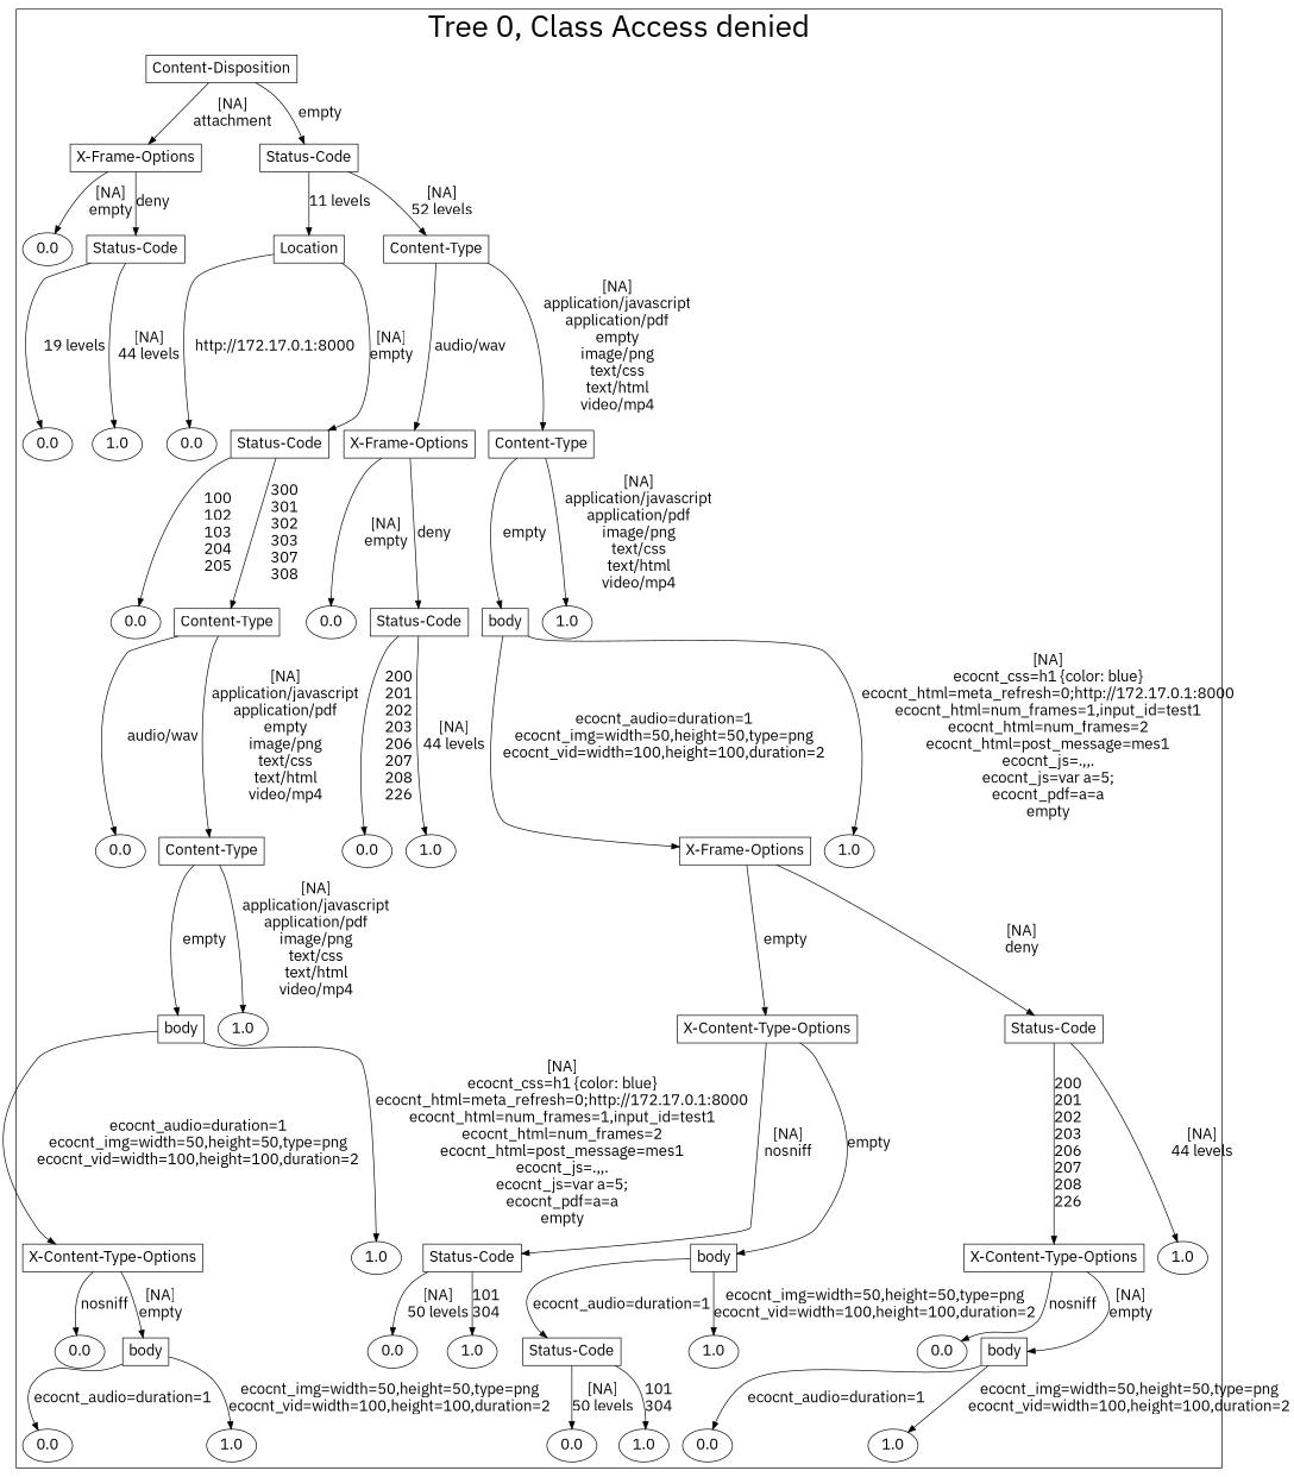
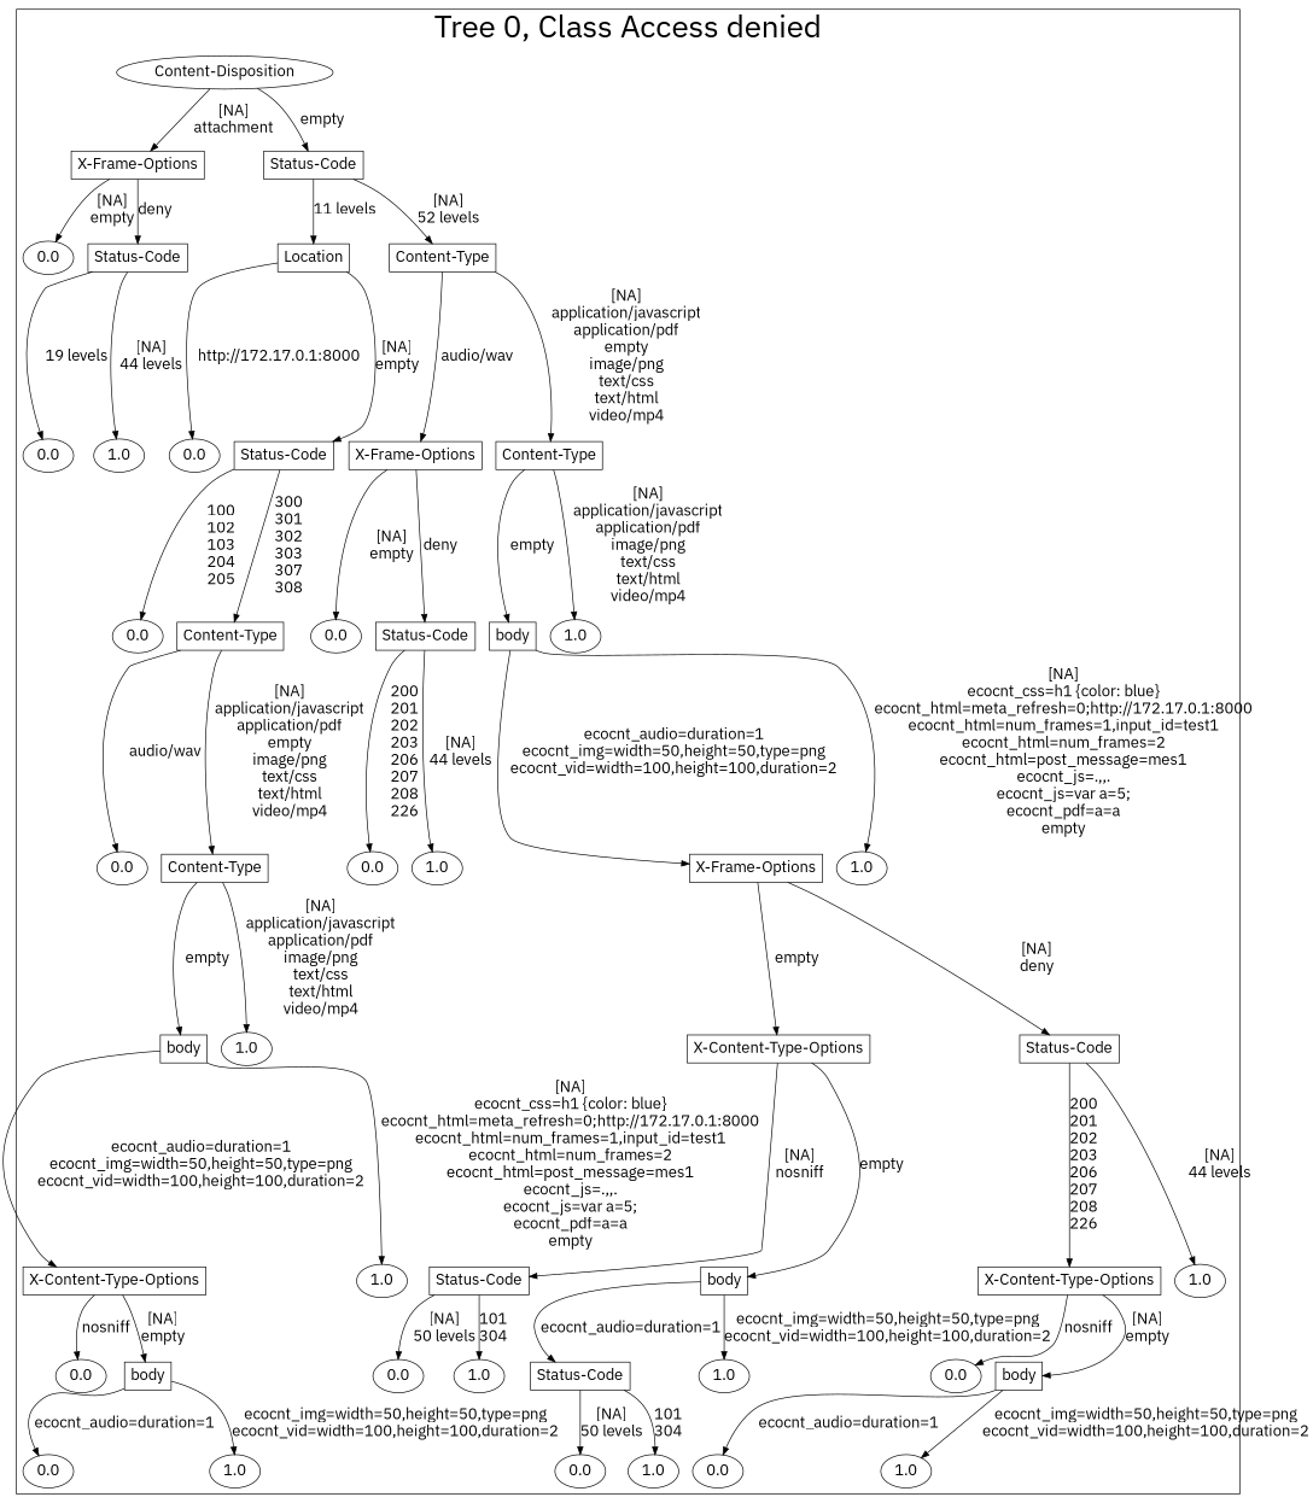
  digraph {
    fontname="IBM Plex Sans"
    node [fontsize=20 fontname="IBM Plex Sans"]
    edge [fontsize=20 fontname="IBM Plex Sans"]
-   n1 [label="Content-Disposition" shape=box]
+   n1 [label="Content-Disposition" shape=ellipse]
    n2 [label="X-Frame-Options" shape=box]
    n3 [label="Status-Code" shape=box]
    n4 [label=0.0]
    n5 [label="Status-Code" shape=box]
    n6 [label=Location shape=box]
    n7 [label="Content-Type" shape=box]
    n8 [label=0.0]
    n9 [label=1.0]
    n10 [label=0.0]
    n11 [label="Status-Code" shape=box]
    n12 [label="X-Frame-Options" shape=box]
    n13 [label="Content-Type" shape=box]
    n14 [label=0.0]
    n15 [label="Content-Type" shape=box]
    n16 [label=0.0]
    n17 [label="Status-Code" shape=box]
    n18 [label=body shape=box]
    n19 [label=1.0]
    n20 [label=0.0]
    n21 [label="Content-Type" shape=box]
    n22 [label=0.0]
    n23 [label=1.0]
    n24 [label="X-Frame-Options" shape=box]
    n25 [label=1.0]
    n26 [label=body shape=box]
    n27 [label=1.0]
    n28 [label="X-Content-Type-Options" shape=box]
    n29 [label="Status-Code" shape=box]
    n30 [label="X-Content-Type-Options" shape=box]
    n31 [label=1.0]
    n32 [label="Status-Code" shape=box]
    n33 [label=body shape=box]
    n34 [label="X-Content-Type-Options" shape=box]
    n35 [label=1.0]
    n36 [label=0.0]
    n37 [label=body shape=box]
    n38 [label=0.0]
    n39 [label=1.0]
    n40 [label="Status-Code" shape=box]
    n41 [label=1.0]
    n42 [label=0.0]
    n43 [label=body shape=box]
    n44 [label=0.0]
    n45 [label=1.0]
    n46 [label=0.0]
    n47 [label=1.0]
    n48 [label=0.0]
    n49 [label=1.0]
    subgraph cluster_1 {
      fontsize=40
      label="Tree 0, Class Access denied"
      subgraph sub_2 {
        fontsize=40
        label="Tree 0, Class Access denied"
        n1
      }
      subgraph sub_3 {
        fontsize=40
        label="Tree 0, Class Access denied"
        n2
        n3
      }
      subgraph sub_4 {
        fontsize=40
        label="Tree 0, Class Access denied"
        n4
        n5
        n6
        n7
      }
      subgraph sub_5 {
        fontsize=40
        label="Tree 0, Class Access denied"
        n8
        n9
        n10
        n11
        n12
        n13
      }
      subgraph sub_6 {
        fontsize=40
        label="Tree 0, Class Access denied"
        n14
        n15
        n16
        n17
        n18
        n19
      }
      subgraph sub_7 {
        fontsize=40
        label="Tree 0, Class Access denied"
        n20
        n21
        n22
        n23
        n24
        n25
      }
      subgraph sub_8 {
        fontsize=40
        label="Tree 0, Class Access denied"
        n26
        n27
        n28
        n29
      }
      subgraph sub_9 {
        fontsize=40
        label="Tree 0, Class Access denied"
        n30
        n31
        n32
        n33
        n34
        n35
      }
      subgraph sub_10 {
        fontsize=40
        label="Tree 0, Class Access denied"
        n36
        n37
        n38
        n39
        n40
        n41
        n42
        n43
      }
      subgraph sub_11 {
        fontsize=40
        label="Tree 0, Class Access denied"
        n44
        n45
        n46
        n47
        n48
        n49
      }
    }
    n1 -> n2 [label="[NA]\nattachment\n"]
    n1 -> n3 [label="empty\n"]
    n2 -> n4 [label="[NA]\nempty\n"]
    n2 -> n5 [label="deny\n"]
    n3 -> n6 [label="11 levels\n"]
    n3 -> n7 [label="[NA]\n52 levels\n"]
    n5 -> n8 [label="19 levels\n"]
    n5 -> n9 [label="[NA]\n44 levels\n"]
    n6 -> n10 [label="http://172.17.0.1:8000\n"]
    n6 -> n11 [label="[NA]\nempty\n"]
    n7 -> n12 [label="audio/wav\n"]
    n7 -> n13 [label="[NA]\napplication/javascript\napplication/pdf\nempty\nimage/png\ntext/css\ntext/html\nvideo/mp4\n"]
    n11 -> n14 [label="100\n102\n103\n204\n205\n"]
    n11 -> n15 [label="300\n301\n302\n303\n307\n308\n"]
    n12 -> n16 [label="[NA]\nempty\n"]
    n12 -> n17 [label="deny\n"]
    n13 -> n18 [label="empty\n"]
    n13 -> n19 [label="[NA]\napplication/javascript\napplication/pdf\nimage/png\ntext/css\ntext/html\nvideo/mp4\n"]
    n15 -> n20 [label="audio/wav\n"]
    n15 -> n21 [label="[NA]\napplication/javascript\napplication/pdf\nempty\nimage/png\ntext/css\ntext/html\nvideo/mp4\n"]
    n17 -> n22 [label="200\n201\n202\n203\n206\n207\n208\n226\n"]
    n17 -> n23 [label="[NA]\n44 levels\n"]
    n18 -> n24 [label="ecocnt_audio=duration=1\necocnt_img=width=50,height=50,type=png\necocnt_vid=width=100,height=100,duration=2\n"]
    n18 -> n25 [label="[NA]\necocnt_css=h1 {color: blue}\necocnt_html=meta_refresh=0;http://172.17.0.1:8000\necocnt_html=num_frames=1,input_id=test1\necocnt_html=num_frames=2\necocnt_html=post_message=mes1\necocnt_js=.,,.\necocnt_js=var a=5;\necocnt_pdf=a=a\nempty\n"]
    n21 -> n26 [label="empty\n"]
    n21 -> n27 [label="[NA]\napplication/javascript\napplication/pdf\nimage/png\ntext/css\ntext/html\nvideo/mp4\n"]
    n24 -> n28 [label="empty\n"]
    n24 -> n29 [label="[NA]\ndeny\n"]
    n26 -> n30 [label="ecocnt_audio=duration=1\necocnt_img=width=50,height=50,type=png\necocnt_vid=width=100,height=100,duration=2\n"]
    n26 -> n31 [label="[NA]\necocnt_css=h1 {color: blue}\necocnt_html=meta_refresh=0;http://172.17.0.1:8000\necocnt_html=num_frames=1,input_id=test1\necocnt_html=num_frames=2\necocnt_html=post_message=mes1\necocnt_js=.,,.\necocnt_js=var a=5;\necocnt_pdf=a=a\nempty\n"]
    n28 -> n32 [label="[NA]\nnosniff\n"]
    n28 -> n33 [label="empty\n"]
    n29 -> n34 [label="200\n201\n202\n203\n206\n207\n208\n226\n"]
    n29 -> n35 [label="[NA]\n44 levels\n"]
    n30 -> n36 [label="nosniff\n"]
    n30 -> n37 [label="[NA]\nempty\n"]
    n32 -> n38 [label="[NA]\n50 levels\n"]
    n32 -> n39 [label="101\n304\n"]
    n33 -> n40 [label="ecocnt_audio=duration=1\n"]
    n33 -> n41 [label="ecocnt_img=width=50,height=50,type=png\necocnt_vid=width=100,height=100,duration=2\n"]
    n34 -> n42 [label="nosniff\n"]
    n34 -> n43 [label="[NA]\nempty\n"]
    n37 -> n44 [label="ecocnt_audio=duration=1\n"]
    n37 -> n45 [label="ecocnt_img=width=50,height=50,type=png\necocnt_vid=width=100,height=100,duration=2\n"]
    n40 -> n46 [label="[NA]\n50 levels\n"]
    n40 -> n47 [label="101\n304\n"]
    n43 -> n48 [label="ecocnt_audio=duration=1\n"]
    n43 -> n49 [label="ecocnt_img=width=50,height=50,type=png\necocnt_vid=width=100,height=100,duration=2\n"]
  }
